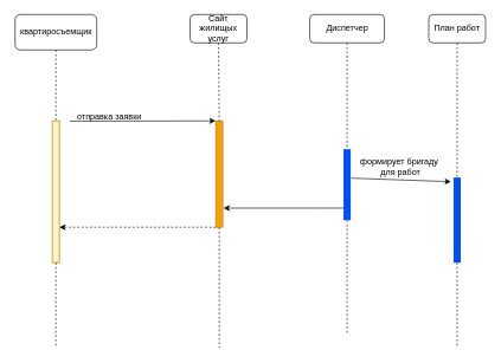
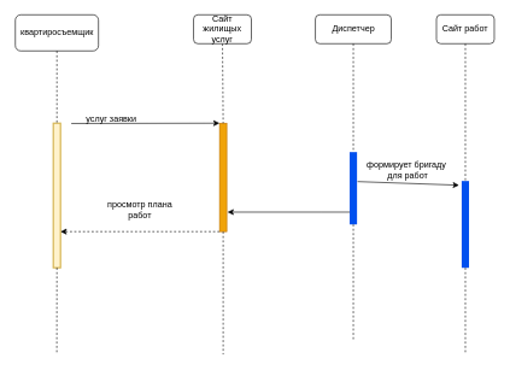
  <mxCell id="0" />
  <mxCell id="1" parent="0" />
  <mxCell id="2" value="" style="rounded=0;whiteSpace=wrap;html=1;fillColor=#fff2cc;strokeColor=#d6b656;strokeWidth=2;" parent="1" vertex="1"><mxGeometry x="73" y="170" width="10" height="200" as="geometry" /></mxCell>
  <mxCell id="3" value="Диспетчер" style="rounded=1;whiteSpace=wrap;html=1;strokeWidth=1;" parent="1" vertex="1"><mxGeometry x="435.5" y="20" width="105" height="40" as="geometry" /></mxCell>
  <mxCell id="4" value="&lt;span style=&quot;color: rgba(0, 0, 0, 0); font-family: monospace; font-size: 0px; text-align: start;&quot;&gt;%3CmxGraphModel%3E%3Croot%3E%3CmxCell%20id%3D%220%22%2F%3E%3CmxCell%20id%3D%221%22%20parent%3D%220%22%2F%3E%3CmxCell%20id%3D%222%22%20value%3D%221.2.%20%D0%9A%D0%BD%D0%B8%D0%B3%D0%B0%20%D0%B8%D0%B4%D0%B5%D1%82%20%D0%B1%D0%B8%D0%B1%D0%BB%D0%B8%D0%BE%D1%82%D0%B5%D0%BA%D0%B0%D1%80%D1%8E%22%20style%3D%22text%3Bhtml%3D1%3Balign%3Dcenter%3BverticalAlign%3Dmiddle%3Bresizable%3D0%3Bpoints%3D%5B%5D%3Bautosize%3D1%3BstrokeColor%3Dnone%3BfillColor%3Dnone%3B%22%20vertex%3D%221%22%20parent%3D%221%22%3E%3CmxGeometry%20x%3D%22375%22%20y%3D%22485%22%20width%3D%22190%22%20height%3D%2230%22%20as%3D%22geometry%22%2F%3E%3C%2FmxCell%3E%3C%2Froot%3E%3C%2FmxGraphModel%3E&lt;/span&gt;&lt;span style=&quot;color: rgba(0, 0, 0, 0); font-family: monospace; font-size: 0px; text-align: start;&quot;&gt;%3CmxGraphModel%3E%3Croot%3E%3CmxCell%20id%3D%220%22%2F%3E%3CmxCell%20id%3D%221%22%20parent%3D%220%22%2F%3E%3CmxCell%20id%3D%222%22%20value%3D%221.2.%20%D0%9A%D0%BD%D0%B8%D0%B3%D0%B0%20%D0%B8%D0%B4%D0%B5%D1%82%20%D0%B1%D0%B8%D0%B1%D0%BB%D0%B8%D0%BE%D1%82%D0%B5%D0%BA%D0%B0%D1%80%D1%8E%22%20style%3D%22text%3Bhtml%3D1%3Balign%3Dcenter%3BverticalAlign%3Dmiddle%3Bresizable%3D0%3Bpoints%3D%5B%5D%3Bautosize%3D1%3BstrokeColor%3Dnone%3BfillColor%3Dnone%3B%22%20vertex%3D%221%22%20parent%3D%221%22%3E%3CmxGeometry%20x%3D%22375%22%20y%3D%22485%22%20width%3D%22190%22%20height%3D%2230%22%20as%3D%22geometry%22%2F%3E%3C%2FmxCell%3E%3C%2Froot%3E%3C%2FmxGraphModel%3E&lt;/span&gt;" style="rounded=0;whiteSpace=wrap;html=1;fillColor=#0050ef;strokeColor=#001DBC;strokeWidth=0;fontColor=#ffffff;" parent="1" vertex="1"><mxGeometry x="483" y="210" width="10" height="100" as="geometry" /></mxCell>
  <mxCell id="5" style="edgeStyle=orthogonalEdgeStyle;rounded=0;orthogonalLoop=1;jettySize=auto;html=1;entryX=1;entryY=0.75;entryDx=0;entryDy=0;dashed=1;" parent="1" source="6" target="2" edge="1"><mxGeometry relative="1" as="geometry"><Array as="points"><mxPoint x="243" y="320" /><mxPoint x="243" y="320" /></Array></mxGeometry></mxCell>
  <mxCell id="6" value="" style="rounded=0;whiteSpace=wrap;html=1;fillColor=#f0a30a;strokeColor=#BD7000;strokeWidth=1;fontColor=#000000;" parent="1" vertex="1"><mxGeometry x="303" y="170" width="10" height="150" as="geometry" /></mxCell>
  <mxCell id="7" value="" style="endArrow=classic;html=1;rounded=0;entryX=0;entryY=0;entryDx=0;entryDy=0;exitX=-0.001;exitY=0.679;exitDx=0;exitDy=0;exitPerimeter=0;" parent="1" source="8" target="6" edge="1"><mxGeometry width="50" height="50" relative="1" as="geometry"><mxPoint x="153" y="250" as="sourcePoint" /><mxPoint x="413" y="280" as="targetPoint" /></mxGeometry></mxCell>
- <mxCell id="8" value="отправка заявки" style="text;html=1;align=center;verticalAlign=middle;resizable=0;points=[];autosize=1;strokeColor=none;fillColor=none;" parent="1" vertex="1"><mxGeometry x="98" y="150" width="110" height="30" as="geometry" /></mxCell>
+ <mxCell id="8" value="услуг заявки" style="text;html=1;align=center;verticalAlign=middle;resizable=0;points=[];autosize=1;strokeColor=none;fillColor=none;" parent="1" vertex="1"><mxGeometry x="98" y="150" width="110" height="30" as="geometry" /></mxCell>
  <mxCell id="9" value="" style="endArrow=none;dashed=1;html=1;rounded=0;exitX=0.5;exitY=1;exitDx=0;exitDy=0;entryX=0.5;entryY=0;entryDx=0;entryDy=0;" parent="1" source="14" target="6" edge="1"><mxGeometry width="50" height="50" relative="1" as="geometry"><mxPoint x="313" y="90" as="sourcePoint" /><mxPoint x="313" y="170" as="targetPoint" /></mxGeometry></mxCell>
- <mxCell id="10" value="План работ" style="rounded=1;whiteSpace=wrap;html=1;strokeWidth=1;" parent="1" vertex="1"><mxGeometry x="603" y="20" width="80" height="40" as="geometry" /></mxCell>
+ <mxCell id="10" value="Сайт работ" style="rounded=1;whiteSpace=wrap;html=1;strokeWidth=1;" parent="1" vertex="1"><mxGeometry x="603" y="20" width="80" height="40" as="geometry" /></mxCell>
  <mxCell id="11" value="&lt;span style=&quot;color: rgba(0, 0, 0, 0); font-family: monospace; font-size: 0px; text-align: start;&quot;&gt;%3CmxGraphModel%3E%3Croot%3E%3CmxCell%20id%3D%220%22%2F%3E%3CmxCell%20id%3D%221%22%20parent%3D%220%22%2F%3E%3CmxCell%20id%3D%222%22%20value%3D%221.2.%20%D0%9A%D0%BD%D0%B8%D0%B3%D0%B0%20%D0%B8%D0%B4%D0%B5%D1%82%20%D0%B1%D0%B8%D0%B1%D0%BB%D0%B8%D0%BE%D1%82%D0%B5%D0%BA%D0%B0%D1%80%D1%8E%22%20style%3D%22text%3Bhtml%3D1%3Balign%3Dcenter%3BverticalAlign%3Dmiddle%3Bresizable%3D0%3Bpoints%3D%5B%5D%3Bautosize%3D1%3BstrokeColor%3Dnone%3BfillColor%3Dnone%3B%22%20vertex%3D%221%22%20parent%3D%221%22%3E%3CmxGeometry%20x%3D%22375%22%20y%3D%22485%22%20width%3D%22190%22%20height%3D%2230%22%20as%3D%22geometry%22%2F%3E%3C%2FmxCell%3E%3C%2Froot%3E%3C%2FmxGraphModel%3E&lt;/span&gt;&lt;span style=&quot;color: rgba(0, 0, 0, 0); font-family: monospace; font-size: 0px; text-align: start;&quot;&gt;%3CmxGraphModel%3E%3Croot%3E%3CmxCell%20id%3D%220%22%2F%3E%3CmxCell%20id%3D%221%22%20parent%3D%220%22%2F%3E%3CmxCell%20id%3D%222%22%20value%3D%221.2.%20%D0%9A%D0%BD%D0%B8%D0%B3%D0%B0%20%D0%B8%D0%B4%D0%B5%D1%82%20%D0%B1%D0%B8%D0%B1%D0%BB%D0%B8%D0%BE%D1%82%D0%B5%D0%BA%D0%B0%D1%80%D1%8E%22%20style%3D%22text%3Bhtml%3D1%3Balign%3Dcenter%3BverticalAlign%3Dmiddle%3Bresizable%3D0%3Bpoints%3D%5B%5D%3Bautosize%3D1%3BstrokeColor%3Dnone%3BfillColor%3Dnone%3B%22%20vertex%3D%221%22%20parent%3D%221%22%3E%3CmxGeometry%20x%3D%22375%22%20y%3D%22485%22%20width%3D%22190%22%20height%3D%2230%22%20as%3D%22geometry%22%2F%3E%3C%2FmxCell%3E%3C%2Froot%3E%3C%2FmxGraphModel%3E&lt;/span&gt;" style="rounded=0;whiteSpace=wrap;html=1;fillColor=#0050ef;strokeColor=#001DBC;strokeWidth=0;fontColor=#ffffff;" parent="1" vertex="1"><mxGeometry x="638" y="250" width="10" height="120" as="geometry" /></mxCell>
  <mxCell id="12" value="" style="endArrow=classic;html=1;rounded=0;entryX=1.009;entryY=1.02;entryDx=0;entryDy=0;exitX=1.093;exitY=0.408;exitDx=0;exitDy=0;exitPerimeter=0;entryPerimeter=0;" parent="1" source="4" target="13" edge="1"><mxGeometry width="50" height="50" relative="1" as="geometry"><mxPoint x="513" y="390" as="sourcePoint" /><mxPoint x="673" y="400" as="targetPoint" /></mxGeometry></mxCell>
  <mxCell id="13" value="формирует бригаду&amp;nbsp;&lt;div&gt;для работ&lt;/div&gt;" style="text;html=1;align=center;verticalAlign=middle;resizable=0;points=[];autosize=1;strokeColor=none;fillColor=none;" parent="1" vertex="1"><mxGeometry x="493" y="215" width="140" height="40" as="geometry" /></mxCell>
  <mxCell id="14" value="Сайт жилищых услуг" style="rounded=1;whiteSpace=wrap;html=1;strokeWidth=1;" parent="1" vertex="1"><mxGeometry x="267" y="20" width="80" height="40" as="geometry" /></mxCell>
  <mxCell id="15" value="квартиросъемщик" style="rounded=1;whiteSpace=wrap;html=1;strokeWidth=1;" parent="1" vertex="1"><mxGeometry x="20.5" y="20" width="115" height="50" as="geometry" /></mxCell>
  <mxCell id="16" value="" style="endArrow=none;dashed=1;html=1;rounded=0;exitX=0.5;exitY=1;exitDx=0;exitDy=0;entryX=0.5;entryY=0;entryDx=0;entryDy=0;" parent="1" source="15" target="2" edge="1"><mxGeometry width="50" height="50" relative="1" as="geometry"><mxPoint x="77.41" y="60" as="sourcePoint" /><mxPoint x="78.41" y="170" as="targetPoint" /></mxGeometry></mxCell>
  <mxCell id="17" value="" style="endArrow=none;dashed=1;html=1;rounded=0;exitX=0.5;exitY=1;exitDx=0;exitDy=0;entryX=0.5;entryY=0;entryDx=0;entryDy=0;" parent="1" source="2" edge="1"><mxGeometry width="50" height="50" relative="1" as="geometry"><mxPoint x="77.86" y="380" as="sourcePoint" /><mxPoint x="77.86" y="490" as="targetPoint" /></mxGeometry></mxCell>
  <mxCell id="18" value="" style="endArrow=none;dashed=1;html=1;rounded=0;exitX=0.5;exitY=1;exitDx=0;exitDy=0;entryX=0.5;entryY=0;entryDx=0;entryDy=0;" parent="1" source="3" target="4" edge="1"><mxGeometry width="50" height="50" relative="1" as="geometry"><mxPoint x="488" y="70" as="sourcePoint" /><mxPoint x="489" y="180" as="targetPoint" /></mxGeometry></mxCell>
  <mxCell id="19" value="" style="endArrow=none;dashed=1;html=1;rounded=0;exitX=0.5;exitY=1;exitDx=0;exitDy=0;" parent="1" source="6" edge="1"><mxGeometry width="50" height="50" relative="1" as="geometry"><mxPoint x="303" y="379" as="sourcePoint" /><mxPoint x="308" y="490" as="targetPoint" /></mxGeometry></mxCell>
  <mxCell id="20" value="" style="endArrow=none;dashed=1;html=1;rounded=0;entryX=0.5;entryY=0;entryDx=0;entryDy=0;exitX=0.5;exitY=1;exitDx=0;exitDy=0;" parent="1" source="10" target="11" edge="1"><mxGeometry width="50" height="50" relative="1" as="geometry"><mxPoint x="663" y="80" as="sourcePoint" /><mxPoint x="668" y="230" as="targetPoint" /></mxGeometry></mxCell>
  <mxCell id="21" value="" style="endArrow=none;dashed=1;html=1;rounded=0;exitX=0.5;exitY=1;exitDx=0;exitDy=0;" parent="1" source="11" edge="1"><mxGeometry width="50" height="50" relative="1" as="geometry"><mxPoint x="638" y="400" as="sourcePoint" /><mxPoint x="643" y="490" as="targetPoint" /></mxGeometry></mxCell>
  <mxCell id="22" value="" style="endArrow=none;dashed=1;html=1;rounded=0;exitX=0.5;exitY=1;exitDx=0;exitDy=0;" parent="1" edge="1"><mxGeometry width="50" height="50" relative="1" as="geometry"><mxPoint x="488" y="310" as="sourcePoint" /><mxPoint x="488" y="469" as="targetPoint" /></mxGeometry></mxCell>
  <mxCell id="23" style="edgeStyle=orthogonalEdgeStyle;rounded=0;orthogonalLoop=1;jettySize=auto;html=1;entryX=1.1;entryY=0.82;entryDx=0;entryDy=0;entryPerimeter=0;" parent="1" source="4" target="6" edge="1"><mxGeometry relative="1" as="geometry"><Array as="points"><mxPoint x="443" y="293" /><mxPoint x="443" y="293" /></Array></mxGeometry></mxCell>
+ <mxCell id="24" value="просмотр плана работ" style="rounded=0;whiteSpace=wrap;html=1;fillColor=none;strokeColor=none;" parent="1" vertex="1"><mxGeometry x="133" y="260" width="120" height="60" as="geometry" /></mxCell>
